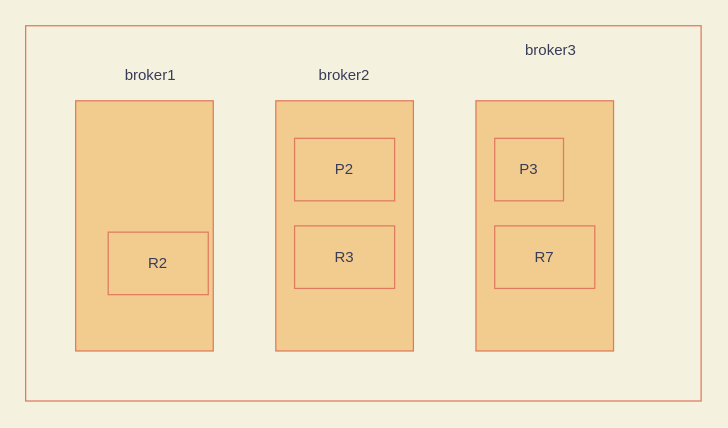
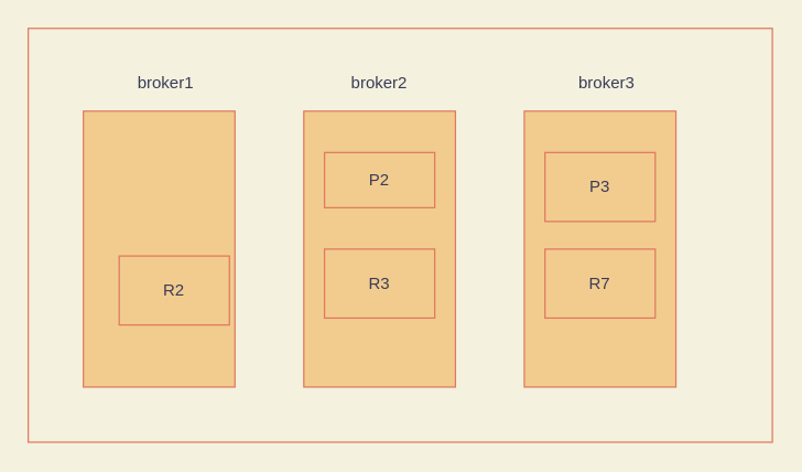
  <mxCell id="0" />
  <mxCell id="1" parent="0" />
  <mxCell id="2" value="" style="rounded=0;whiteSpace=wrap;html=1;sketch=0;fontColor=#393C56;strokeColor=#E07A5F;fillColor=none;" vertex="1" parent="1"><mxGeometry x="20" y="20" width="540" height="300" as="geometry" /></mxCell>
  <mxCell id="3" value="" style="rounded=0;whiteSpace=wrap;html=1;fillColor=#F2CC8F;strokeColor=#E07A5F;fontColor=#393C56;" vertex="1" parent="1"><mxGeometry x="60" y="80" width="110" height="200" as="geometry" /></mxCell>
  <mxCell id="4" value="" style="rounded=0;whiteSpace=wrap;html=1;fillColor=#F2CC8F;strokeColor=#E07A5F;fontColor=#393C56;" vertex="1" parent="1"><mxGeometry x="220" y="80" width="110" height="200" as="geometry" /></mxCell>
  <mxCell id="5" value="" style="rounded=0;whiteSpace=wrap;html=1;fillColor=#F2CC8F;strokeColor=#E07A5F;fontColor=#393C56;" vertex="1" parent="1"><mxGeometry x="380" y="80" width="110" height="200" as="geometry" /></mxCell>
  <mxCell id="6" value="broker1" style="text;html=1;strokeColor=none;fillColor=none;align=center;verticalAlign=middle;whiteSpace=wrap;rounded=0;fontColor=#393C56;" vertex="1" parent="1"><mxGeometry x="100" y="50" width="40" height="20" as="geometry" /></mxCell>
  <mxCell id="7" value="broker2" style="text;html=1;strokeColor=none;fillColor=none;align=center;verticalAlign=middle;whiteSpace=wrap;rounded=0;fontColor=#393C56;" vertex="1" parent="1"><mxGeometry x="255" y="50" width="40" height="20" as="geometry" /></mxCell>
- <mxCell id="8" value="broker3" style="text;html=1;strokeColor=none;fillColor=none;align=center;verticalAlign=middle;whiteSpace=wrap;rounded=0;fontColor=#393C56;" vertex="1" parent="1"><mxGeometry x="420" y="30" width="40" height="20" as="geometry" /></mxCell>
- <mxCell id="9" value="P2" style="rounded=0;whiteSpace=wrap;html=1;fillColor=#F2CC8F;strokeColor=#E07A5F;fontColor=#393C56;" vertex="1" parent="1"><mxGeometry x="235" y="110" width="80" height="50" as="geometry" /></mxCell>
- <mxCell id="10" value="P3" style="rounded=0;whiteSpace=wrap;html=1;fillColor=#F2CC8F;strokeColor=#E07A5F;fontColor=#393C56;" vertex="1" parent="1"><mxGeometry x="395" y="110" width="55" height="50" as="geometry" /></mxCell>
+ <mxCell id="8" value="broker3" style="text;html=1;strokeColor=none;fillColor=none;align=center;verticalAlign=middle;whiteSpace=wrap;rounded=0;fontColor=#393C56;" vertex="1" parent="1"><mxGeometry x="420" y="50" width="40" height="20" as="geometry" /></mxCell>
+ <mxCell id="9" value="P2" style="rounded=0;whiteSpace=wrap;html=1;fillColor=#F2CC8F;strokeColor=#E07A5F;fontColor=#393C56;" vertex="1" parent="1"><mxGeometry x="235" y="110" width="80" height="40" as="geometry" /></mxCell>
+ <mxCell id="10" value="P3" style="rounded=0;whiteSpace=wrap;html=1;fillColor=#F2CC8F;strokeColor=#E07A5F;fontColor=#393C56;" vertex="1" parent="1"><mxGeometry x="395" y="110" width="80" height="50" as="geometry" /></mxCell>
  <mxCell id="11" value="R2" style="rounded=0;whiteSpace=wrap;html=1;fillColor=#F2CC8F;strokeColor=#E07A5F;fontColor=#393C56;" vertex="1" parent="1"><mxGeometry x="86" y="185" width="80" height="50" as="geometry" /></mxCell>
  <mxCell id="12" value="R3" style="rounded=0;whiteSpace=wrap;html=1;fillColor=#F2CC8F;strokeColor=#E07A5F;fontColor=#393C56;" vertex="1" parent="1"><mxGeometry x="235" y="180" width="80" height="50" as="geometry" /></mxCell>
  <mxCell id="13" value="R7" style="rounded=0;whiteSpace=wrap;html=1;fillColor=#F2CC8F;strokeColor=#E07A5F;fontColor=#393C56;" vertex="1" parent="1"><mxGeometry x="395" y="180" width="80" height="50" as="geometry" /></mxCell>
